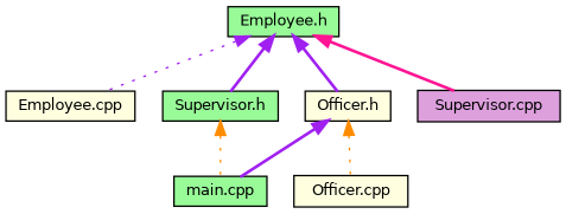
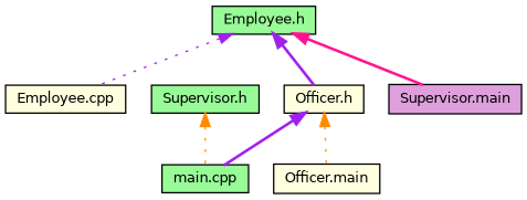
  digraph {
    node [color=black fillcolor=palegreen fontname=Helvetica fontsize=10 shape=record style=filled]
    edge [color=purple dir=back fontname=Helvetica fontsize=10 labelfontname=Helvetica labelfontsize=10 style=bold]
    n1 [fontcolor=black height=0.2 label="Employee.h" width=0.4]
    n2 [fillcolor=lightyellow height=0.2 label="Employee.cpp" width=0.4]
    n3 [height=0.2 label="Supervisor.h" width=0.4]
    n4 [fillcolor=lightyellow height=0.2 label="Officer.h" width=0.4]
-   n5 [fillcolor=plum height=0.2 label="Supervisor.cpp" width=0.4]
+   n5 [fillcolor=plum height=0.2 label="Supervisor.main" width=0.4]
    n6 [height=0.2 label="main.cpp" width=0.4]
-   n7 [fillcolor=lightyellow height=0.2 label="Officer.cpp" width=0.4]
+   n7 [fillcolor=lightyellow height=0.2 label="Officer.main" width=0.4]
    n1 -> n2 [style=dotted]
-   n1 -> n3
    n1 -> n4
    n1 -> n5 [color=deeppink]
    n3 -> n6 [color=darkorange style=dotted]
    n4 -> n6
    n4 -> n7 [color=darkorange style=dotted]
  }
